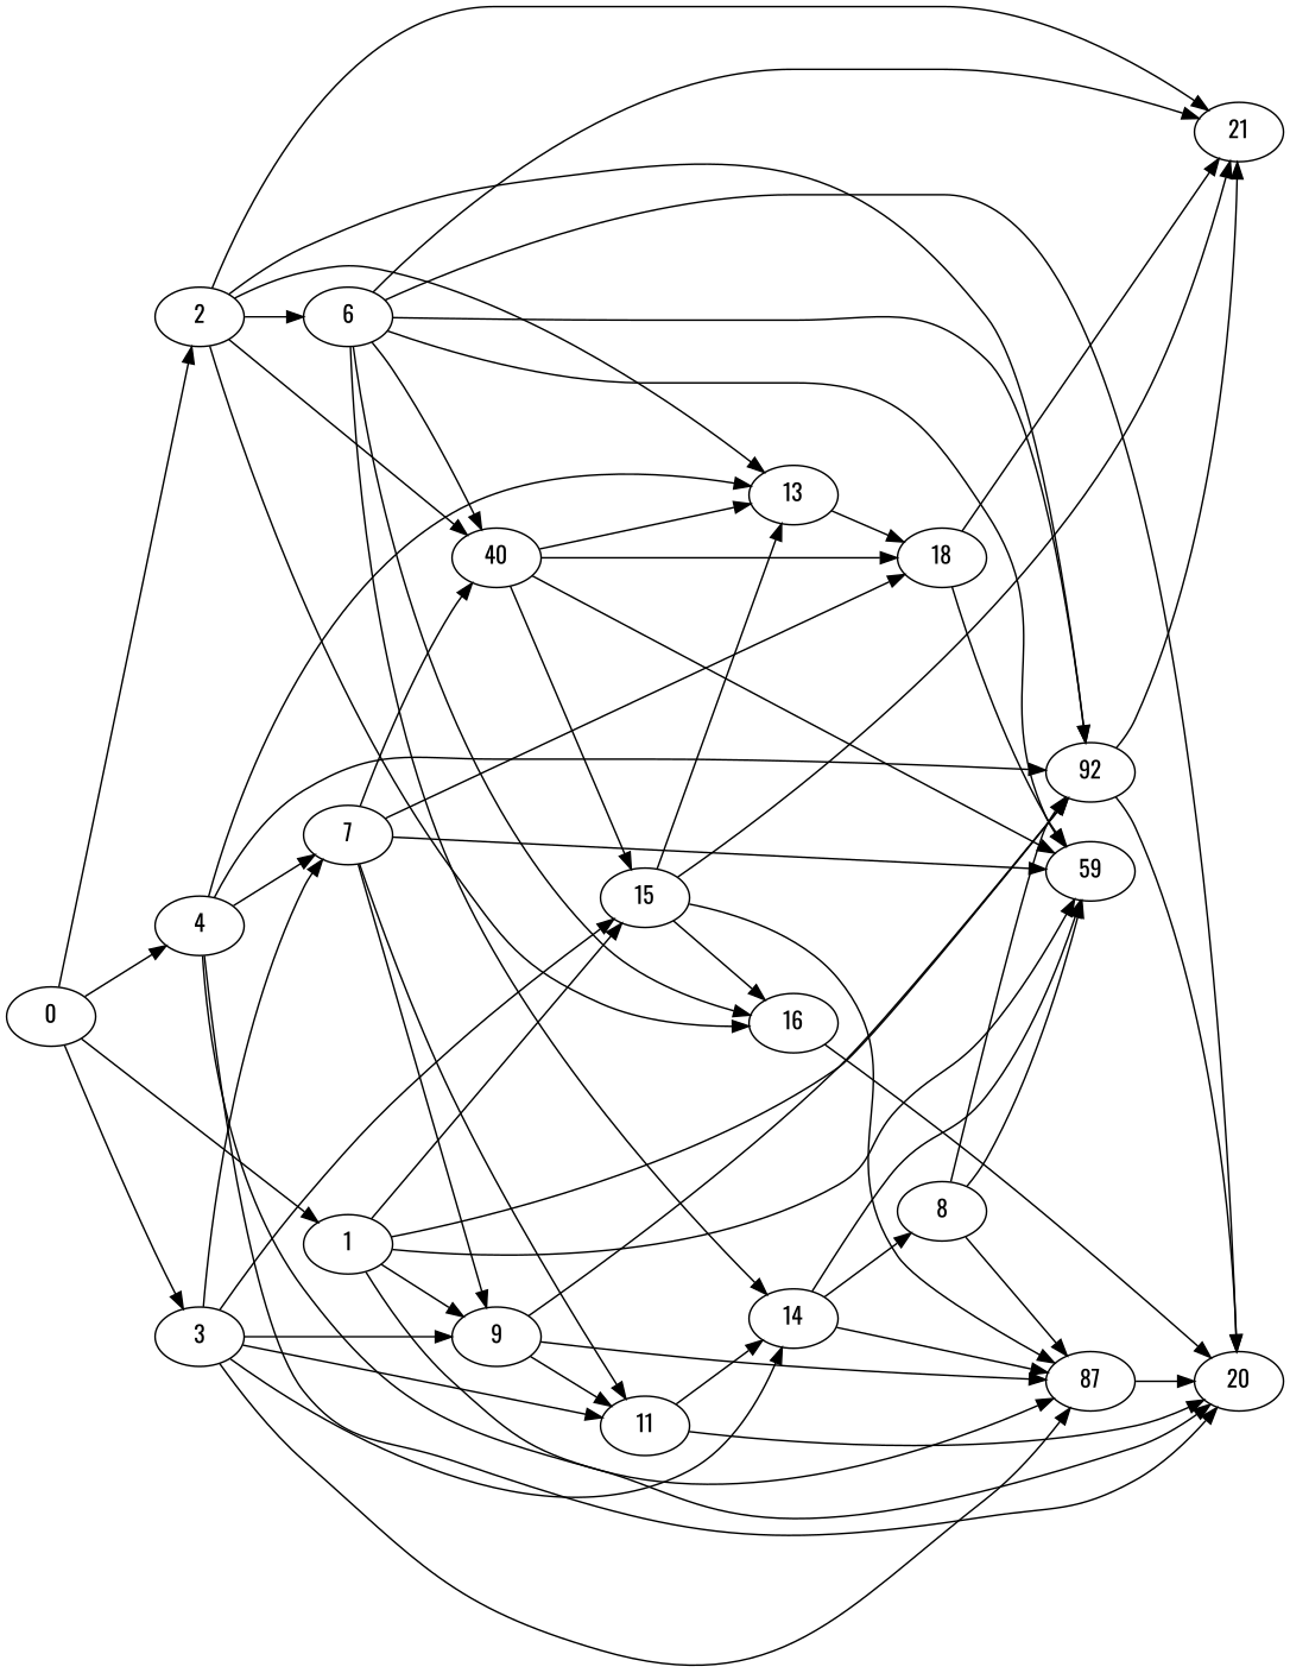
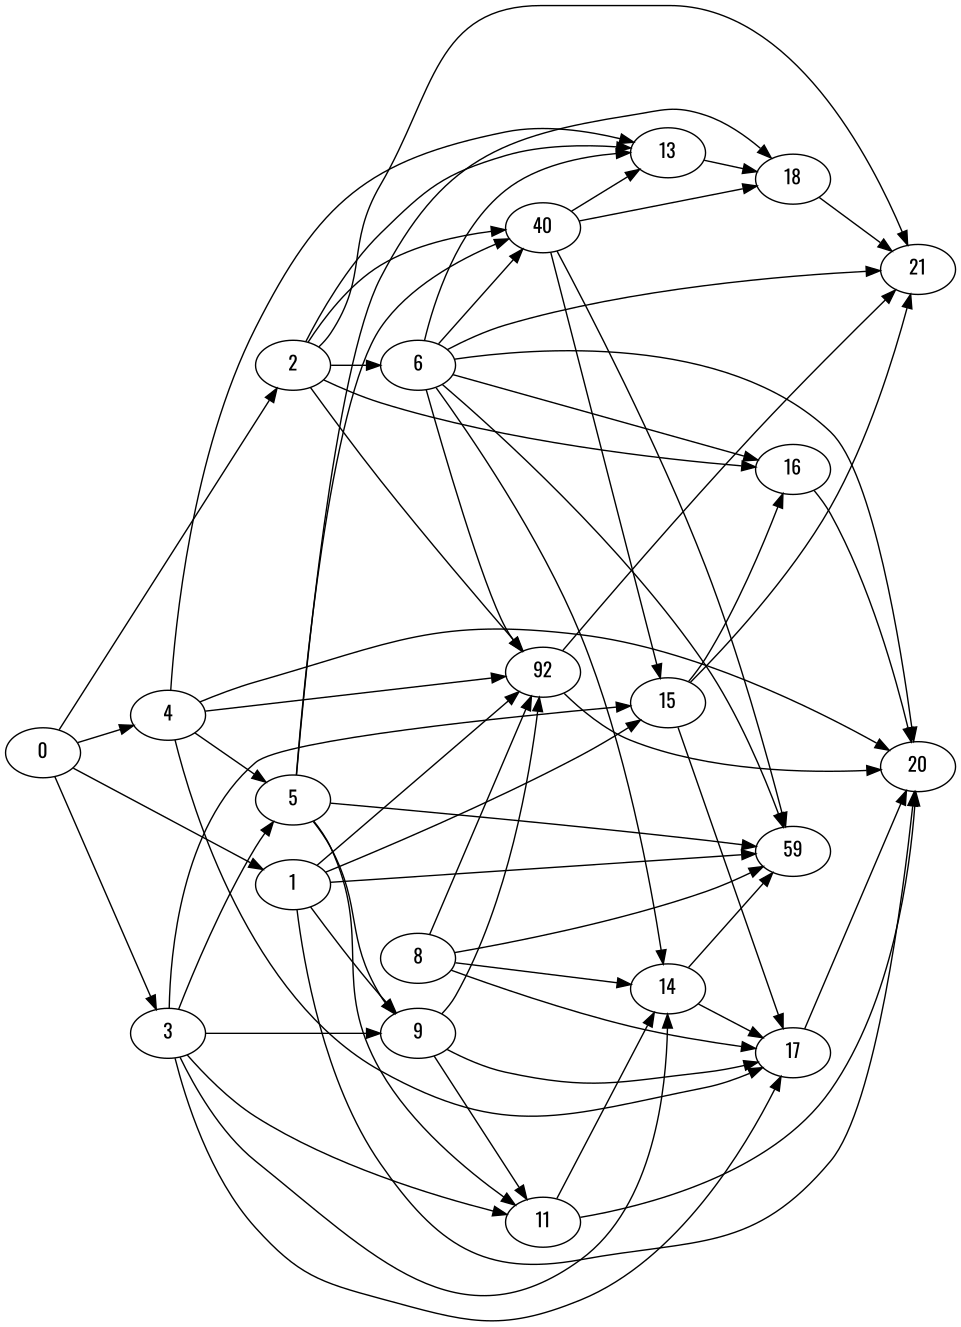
  digraph {
    fontname=Oswald
    rankdir=LR
    node [fontname=Oswald]
    edge [fontname=Oswald]
    0
    1
    2
    3
    4
    9
    n7 [label=92]
    15
    n9 [label=59]
    20
    6
    n12 [label=40]
    13
    16
    21
-   7
+   7 [label=5]
    11
    14
-   17 [label=87]
+   17
    18
    8
    0 -> 1
    0 -> 2
    0 -> 3
    0 -> 4
    1 -> 9
    1 -> n7
    1 -> 15
    1 -> n9
    1 -> 20
    2 -> n7
    2 -> 6
    2 -> n12
    2 -> 13
    2 -> 16
    2 -> 21
    3 -> 9
    3 -> 15
    3 -> 7
    3 -> 11
    3 -> 14
    3 -> 17
    4 -> n7
    4 -> 20
    4 -> 13
    4 -> 7
    4 -> 17
    9 -> n7
    9 -> 11
    9 -> 17
    n7 -> 20
    n7 -> 21
    15 -> 16
    15 -> 21
    15 -> 17
    6 -> n7
    6 -> n9
    6 -> 20
    6 -> n12
-   15 -> 13
+   6 -> 13
    6 -> 16
    6 -> 21
    6 -> 14
    n12 -> 15
    n12 -> n9
    n12 -> 13
    n12 -> 18
    13 -> 18
    16 -> 20
    7 -> 9
    7 -> n9
    7 -> n12
    7 -> 11
    7 -> 18
    11 -> 20
    11 -> 14
    14 -> n9
    14 -> 17
    17 -> 20
-   18 -> n9
    18 -> 21
    8 -> n7
    8 -> n9
-   14 -> 8
+   8 -> 14
    8 -> 17
  }
